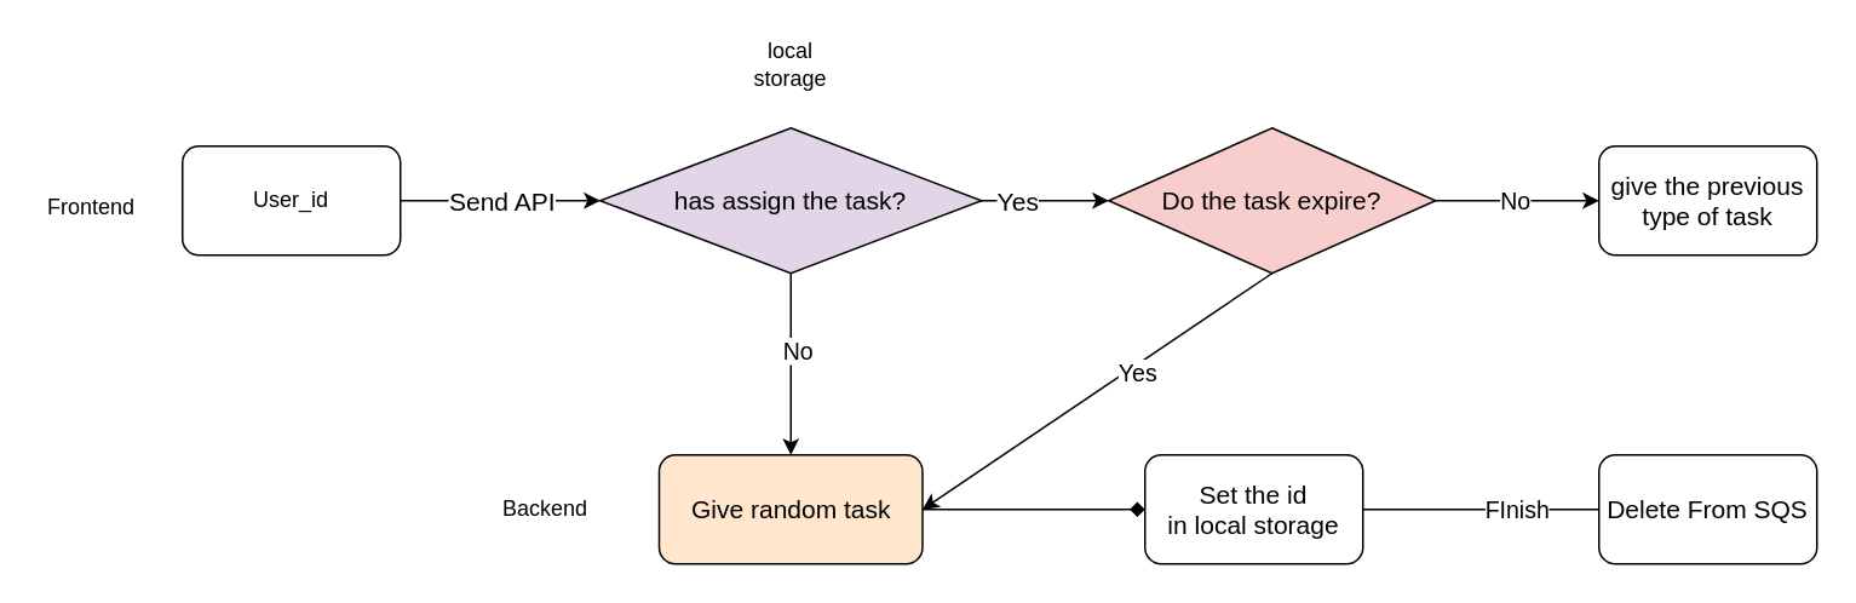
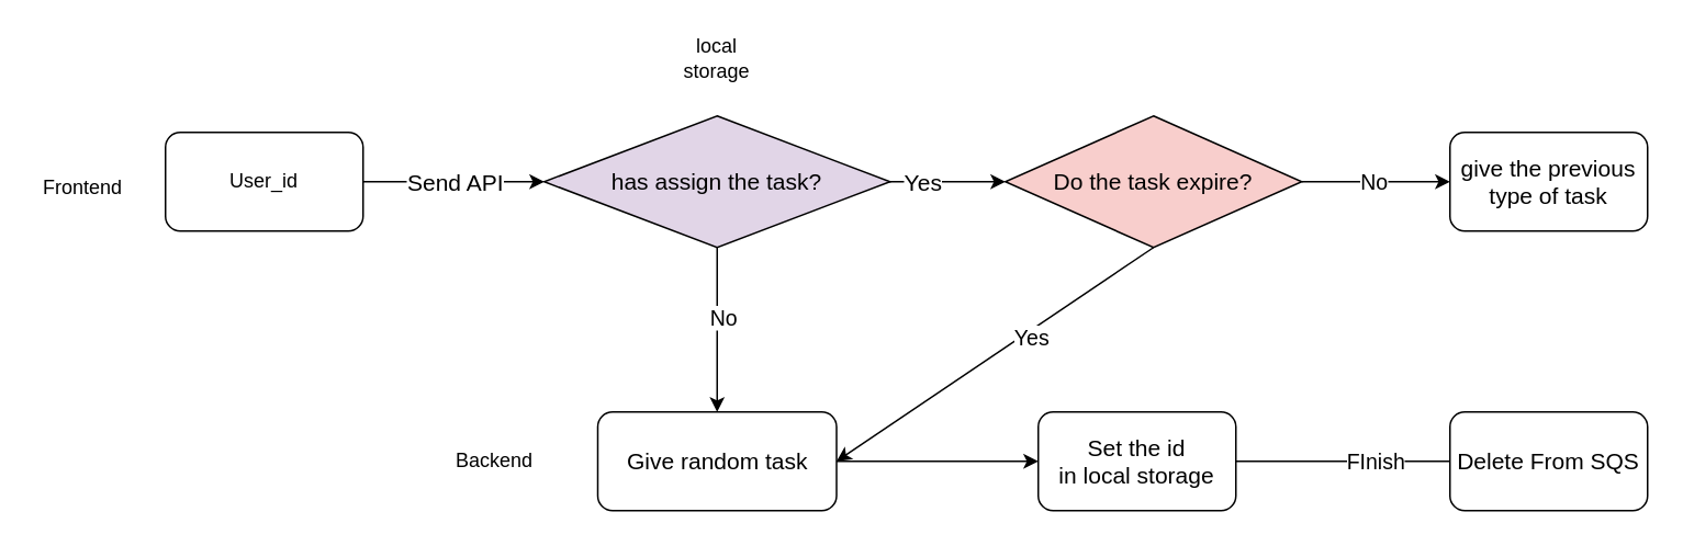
  <mxCell id="0" />
  <mxCell id="1" parent="0" />
  <mxCell id="2" value="User_id" style="rounded=1;whiteSpace=wrap;html=1;" parent="1" vertex="1"><mxGeometry x="100" y="80" width="120" height="60" as="geometry" /></mxCell>
  <mxCell id="3" value="Frontend" style="text;html=1;strokeColor=none;fillColor=none;align=center;verticalAlign=middle;whiteSpace=wrap;rounded=0;" parent="1" vertex="1"><mxGeometry x="20" y="99" width="60" height="30" as="geometry" /></mxCell>
  <mxCell id="4" value="local storage" style="text;html=1;strokeColor=none;fillColor=none;align=center;verticalAlign=middle;whiteSpace=wrap;rounded=0;" parent="1" vertex="1"><mxGeometry x="405" y="20" width="60" height="30" as="geometry" /></mxCell>
  <mxCell id="5" value="S" style="endArrow=classic;html=1;exitX=1;exitY=0.5;exitDx=0;exitDy=0;entryX=0;entryY=0.5;entryDx=0;entryDy=0;" parent="1" source="2" target="11" edge="1"><mxGeometry relative="1" as="geometry"><mxPoint x="310" y="140" as="sourcePoint" /><mxPoint x="303" y="110" as="targetPoint" /></mxGeometry></mxCell>
  <mxCell id="6" value="&lt;font style=&quot;font-size: 14px;&quot;&gt;Send API&lt;/font&gt;" style="edgeLabel;resizable=0;html=1;align=center;verticalAlign=middle;" parent="5" connectable="0" vertex="1"><mxGeometry relative="1" as="geometry" /></mxCell>
  <mxCell id="7" value="" style="endArrow=classic;html=1;exitX=1;exitY=0.5;exitDx=0;exitDy=0;entryX=0;entryY=0.5;entryDx=0;entryDy=0;" parent="1" edge="1" target="21"><mxGeometry relative="1" as="geometry"><mxPoint x="423" y="110.1" as="sourcePoint" /><mxPoint x="513" y="109.55" as="targetPoint" /></mxGeometry></mxCell>
  <mxCell id="8" value="Yes" style="edgeLabel;html=1;align=center;verticalAlign=middle;resizable=0;points=[];" vertex="1" connectable="0" parent="7"><mxGeometry x="0.373" y="-2" relative="1" as="geometry"><mxPoint x="-91" y="-2" as="offset" /></mxGeometry></mxCell>
  <mxCell id="9" style="edgeStyle=none;html=1;entryX=0.5;entryY=0;entryDx=0;entryDy=0;" edge="1" parent="1" source="11" target="14"><mxGeometry relative="1" as="geometry" /></mxCell>
  <mxCell id="10" value="&lt;font style=&quot;font-size: 13px;&quot;&gt;No&lt;/font&gt;" style="edgeLabel;html=1;align=center;verticalAlign=middle;resizable=0;points=[];" vertex="1" connectable="0" parent="9"><mxGeometry x="-0.17" y="3" relative="1" as="geometry"><mxPoint as="offset" /></mxGeometry></mxCell>
  <mxCell id="11" value="has assign the task?" style="rhombus;whiteSpace=wrap;html=1;fontSize=14;fillColor=#e1d5e7;" parent="1" vertex="1"><mxGeometry x="330" y="70" width="210" height="80" as="geometry" /></mxCell>
  <mxCell id="12" value="give the previous type of task" style="rounded=1;whiteSpace=wrap;html=1;fontSize=14;" parent="1" vertex="1"><mxGeometry x="880" y="80" width="120" height="60" as="geometry" /></mxCell>
- <mxCell id="13" style="edgeStyle=none;html=1;exitX=1;exitY=0.5;exitDx=0;exitDy=0;entryX=0;entryY=0.5;entryDx=0;entryDy=0;endArrow=diamond;" edge="1" parent="1" source="14" target="16"><mxGeometry relative="1" as="geometry" /></mxCell>
- <mxCell id="14" value="Give random task" style="rounded=1;whiteSpace=wrap;html=1;fontSize=14;fillColor=#ffe6cc;" parent="1" vertex="1"><mxGeometry x="362.5" y="250" width="145" height="60" as="geometry" /></mxCell>
+ <mxCell id="13" style="edgeStyle=none;html=1;exitX=1;exitY=0.5;exitDx=0;exitDy=0;entryX=0;entryY=0.5;entryDx=0;entryDy=0;" edge="1" parent="1" source="14" target="16"><mxGeometry relative="1" as="geometry" /></mxCell>
+ <mxCell id="14" value="Give random task" style="rounded=1;whiteSpace=wrap;html=1;fontSize=14;" parent="1" vertex="1"><mxGeometry x="362.5" y="250" width="145" height="60" as="geometry" /></mxCell>
  <mxCell id="15" value="&lt;font style=&quot;font-size: 13px;&quot;&gt;FInish&lt;/font&gt;" style="edgeStyle=none;html=1;" edge="1" parent="1" source="16"><mxGeometry relative="1" as="geometry"><mxPoint x="920" y="280" as="targetPoint" /><mxPoint as="offset" /></mxGeometry></mxCell>
  <mxCell id="16" value="Set the id&lt;br&gt;in local storage" style="rounded=1;whiteSpace=wrap;html=1;fontSize=14;" parent="1" vertex="1"><mxGeometry x="630" y="250" width="120" height="60" as="geometry" /></mxCell>
  <mxCell id="17" style="edgeStyle=none;html=1;exitX=1;exitY=0.5;exitDx=0;exitDy=0;" edge="1" parent="1" source="21" target="12"><mxGeometry relative="1" as="geometry" /></mxCell>
  <mxCell id="18" value="&lt;font style=&quot;font-size: 13px;&quot;&gt;No&lt;/font&gt;" style="edgeLabel;html=1;align=center;verticalAlign=middle;resizable=0;points=[];" vertex="1" connectable="0" parent="17"><mxGeometry x="-0.052" y="1" relative="1" as="geometry"><mxPoint as="offset" /></mxGeometry></mxCell>
  <mxCell id="19" style="edgeStyle=none;html=1;exitX=0.5;exitY=1;exitDx=0;exitDy=0;entryX=1;entryY=0.5;entryDx=0;entryDy=0;" edge="1" parent="1" source="21" target="14"><mxGeometry relative="1" as="geometry" /></mxCell>
  <mxCell id="20" value="&lt;font style=&quot;font-size: 13px;&quot;&gt;Yes&lt;/font&gt;" style="edgeLabel;html=1;align=center;verticalAlign=middle;resizable=0;points=[];" vertex="1" connectable="0" parent="19"><mxGeometry x="-0.208" y="4" relative="1" as="geometry"><mxPoint as="offset" /></mxGeometry></mxCell>
  <mxCell id="21" value="Do the task expire?" style="rhombus;whiteSpace=wrap;html=1;fontSize=14;fillColor=#f8cecc;" vertex="1" parent="1"><mxGeometry x="610" y="70" width="180" height="80" as="geometry" /></mxCell>
  <mxCell id="22" value="&lt;span style=&quot;font-size: 14px;&quot;&gt;Yes&lt;/span&gt;" style="edgeLabel;resizable=0;html=1;align=center;verticalAlign=middle;" connectable="0" vertex="1" parent="1"><mxGeometry x="260" y="110" as="geometry"><mxPoint x="299" as="offset" /></mxGeometry></mxCell>
  <mxCell id="23" value="Backend" style="text;html=1;strokeColor=none;fillColor=none;align=center;verticalAlign=middle;whiteSpace=wrap;rounded=0;" vertex="1" parent="1"><mxGeometry x="270" y="265" width="60" height="30" as="geometry" /></mxCell>
  <mxCell id="24" value="Delete From SQS" style="rounded=1;whiteSpace=wrap;html=1;fontSize=14;" vertex="1" parent="1"><mxGeometry x="880" y="250" width="120" height="60" as="geometry" /></mxCell>
